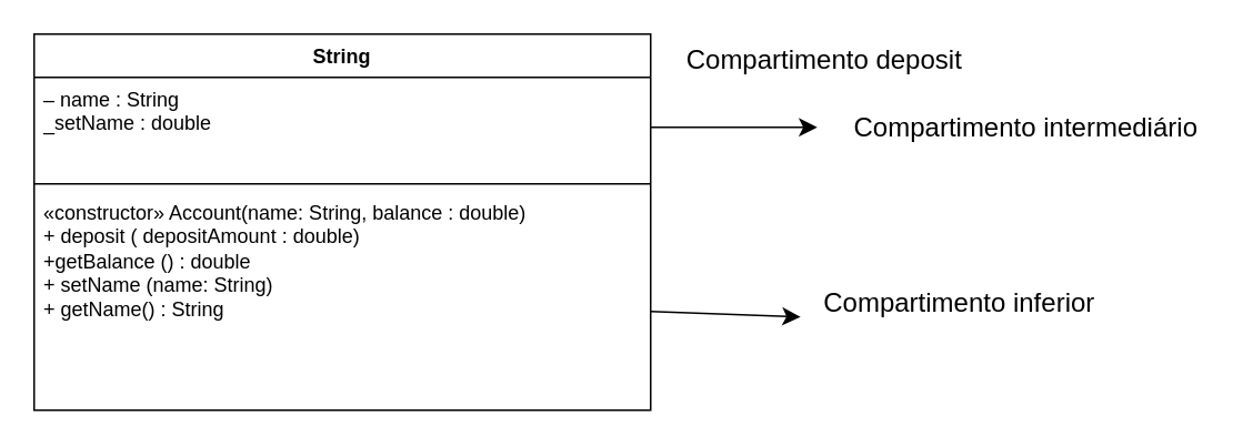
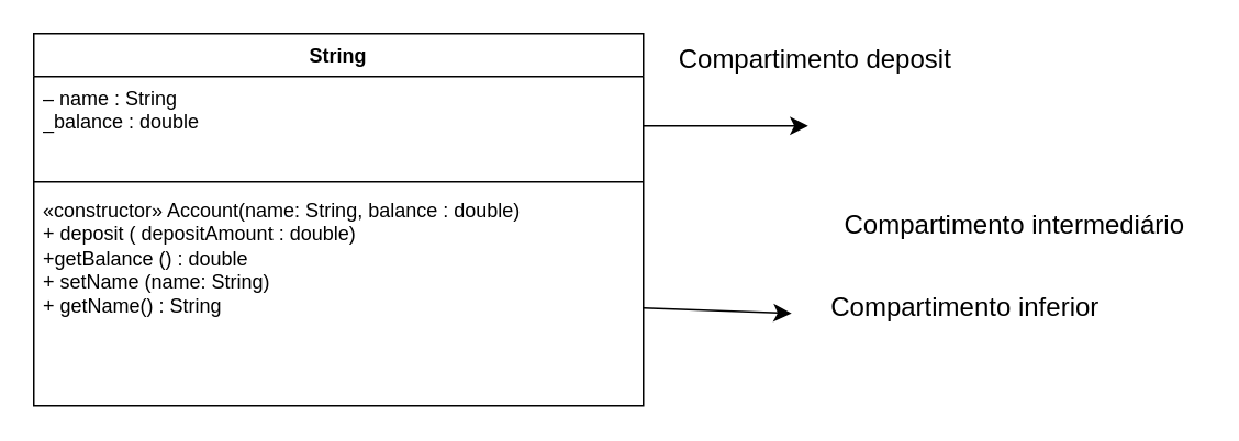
  <mxCell id="0" />
  <mxCell id="1" parent="0" />
  <mxCell id="2" value="&lt;div&gt;String&lt;/div&gt;&lt;div&gt;&lt;br&gt;&lt;/div&gt;" style="swimlane;fontStyle=1;align=center;verticalAlign=top;childLayout=stackLayout;horizontal=1;startSize=26;horizontalStack=0;resizeParent=1;resizeParentMax=0;resizeLast=0;collapsible=1;marginBottom=0;whiteSpace=wrap;html=1;" parent="1" vertex="1"><mxGeometry x="20" y="20" width="370" height="226" as="geometry" /></mxCell>
  <mxCell id="3" style="edgeStyle=none;curved=1;rounded=0;orthogonalLoop=1;jettySize=auto;html=1;fontSize=12;startSize=8;endSize=8;" edge="1" parent="2" source="4"><mxGeometry relative="1" as="geometry"><mxPoint x="470" y="56" as="targetPoint" /></mxGeometry></mxCell>
- <mxCell id="4" value="– name : String&lt;div&gt;_setName : double&lt;/div&gt;" style="text;strokeColor=none;fillColor=none;align=left;verticalAlign=top;spacingLeft=4;spacingRight=4;overflow=hidden;rotatable=0;points=[[0,0.5],[1,0.5]];portConstraint=eastwest;whiteSpace=wrap;html=1;" parent="2" vertex="1"><mxGeometry y="26" width="370" height="60" as="geometry" /></mxCell>
+ <mxCell id="4" value="– name : String&lt;div&gt;_balance : double&lt;/div&gt;" style="text;strokeColor=none;fillColor=none;align=left;verticalAlign=top;spacingLeft=4;spacingRight=4;overflow=hidden;rotatable=0;points=[[0,0.5],[1,0.5]];portConstraint=eastwest;whiteSpace=wrap;html=1;" parent="2" vertex="1"><mxGeometry y="26" width="370" height="60" as="geometry" /></mxCell>
  <mxCell id="5" value="" style="line;strokeWidth=1;fillColor=none;align=left;verticalAlign=middle;spacingTop=-1;spacingLeft=3;spacingRight=3;rotatable=0;labelPosition=right;points=[];portConstraint=eastwest;strokeColor=inherit;" parent="2" vertex="1"><mxGeometry y="86" width="370" height="8" as="geometry" /></mxCell>
  <mxCell id="6" style="edgeStyle=none;curved=1;rounded=0;orthogonalLoop=1;jettySize=auto;html=1;fontSize=12;startSize=8;endSize=8;" edge="1" parent="2" source="7"><mxGeometry relative="1" as="geometry"><mxPoint x="460" y="170" as="targetPoint" /></mxGeometry></mxCell>
  <mxCell id="7" value="&lt;div&gt;«constructor» Account(name: String, balance : double)&lt;/div&gt;&lt;div&gt;+ deposit ( depositAmount : double)&lt;/div&gt;&lt;div&gt;+getBalance () : double&lt;/div&gt;&lt;div&gt;+ setName (name: String)&lt;/div&gt;&lt;div&gt;+ getName() : String&lt;/div&gt;" style="text;strokeColor=none;fillColor=none;align=left;verticalAlign=top;spacingLeft=4;spacingRight=4;overflow=hidden;rotatable=0;points=[[0,0.5],[1,0.5]];portConstraint=eastwest;whiteSpace=wrap;html=1;" parent="2" vertex="1"><mxGeometry y="94" width="370" height="132" as="geometry" /></mxCell>
- <mxCell id="8" value="Compartimento inferior" style="text;html=1;align=center;verticalAlign=middle;resizable=0;points=[];autosize=1;strokeColor=none;fillColor=none;fontSize=16;" vertex="1" parent="1"><mxGeometry x="480" y="166" width="190" height="30" as="geometry" /></mxCell>
- <mxCell id="9" value="Compartimento intermediário" style="text;html=1;align=center;verticalAlign=middle;resizable=0;points=[];autosize=1;strokeColor=none;fillColor=none;fontSize=16;" vertex="1" parent="1"><mxGeometry x="500" y="61" width="230" height="30" as="geometry" /></mxCell>
+ <mxCell id="8" value="Compartimento inferior" style="text;html=1;align=center;verticalAlign=middle;resizable=0;points=[];autosize=1;strokeColor=none;fillColor=none;fontSize=16;" vertex="1" parent="1"><mxGeometry x="490" y="171" width="190" height="30" as="geometry" /></mxCell>
+ <mxCell id="9" value="Compartimento intermediário" style="text;html=1;align=center;verticalAlign=middle;resizable=0;points=[];autosize=1;strokeColor=none;fillColor=none;fontSize=16;" vertex="1" parent="1"><mxGeometry x="500" y="121" width="230" height="30" as="geometry" /></mxCell>
  <mxCell id="10" value="Compartimento deposit" style="text;html=1;align=center;verticalAlign=middle;resizable=0;points=[];autosize=1;strokeColor=none;fillColor=none;fontSize=16;" vertex="1" parent="1"><mxGeometry x="394" y="20" width="200" height="30" as="geometry" /></mxCell>
